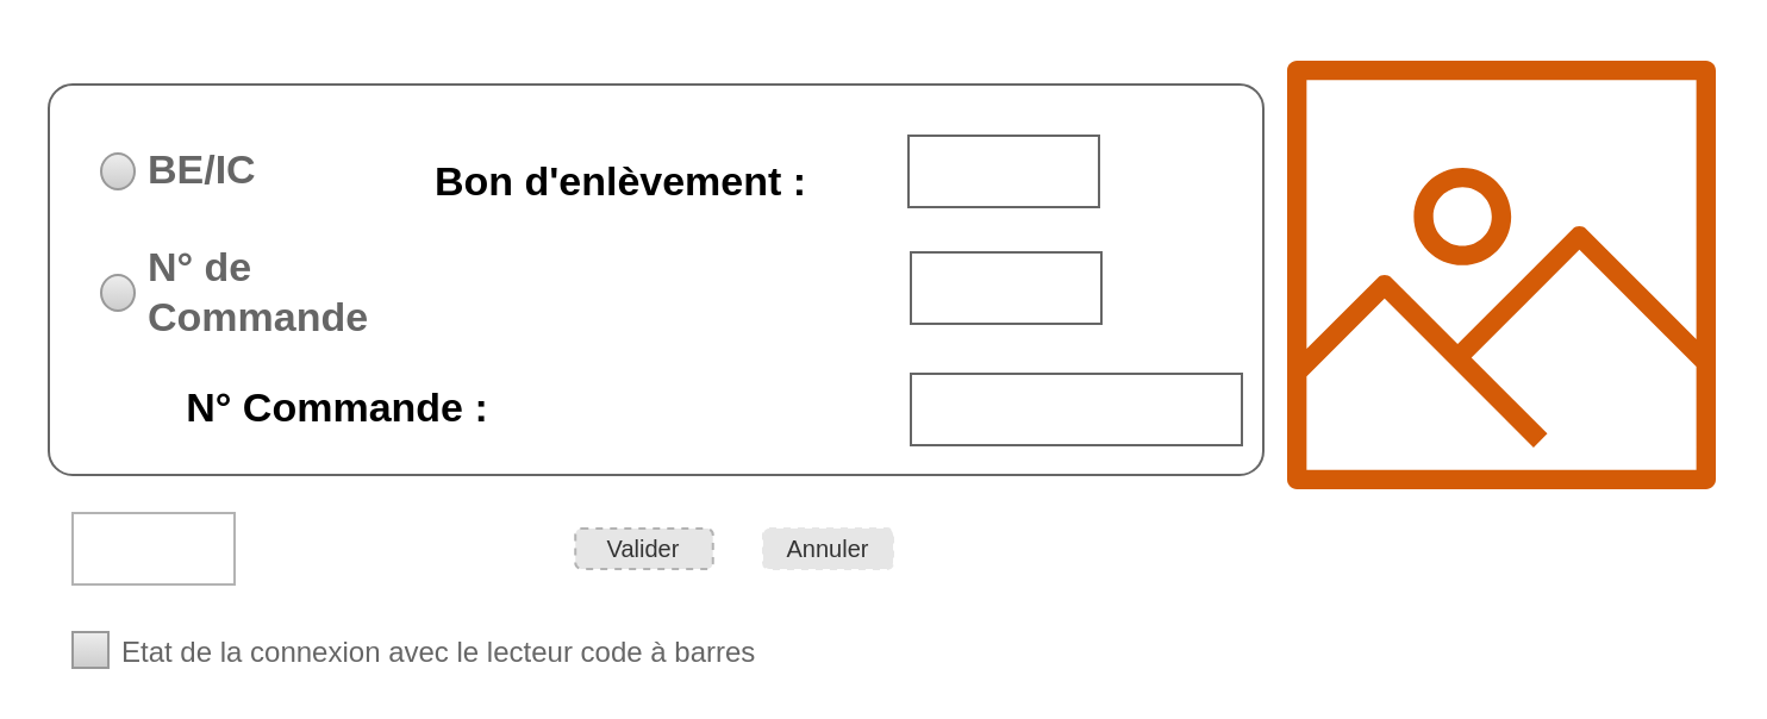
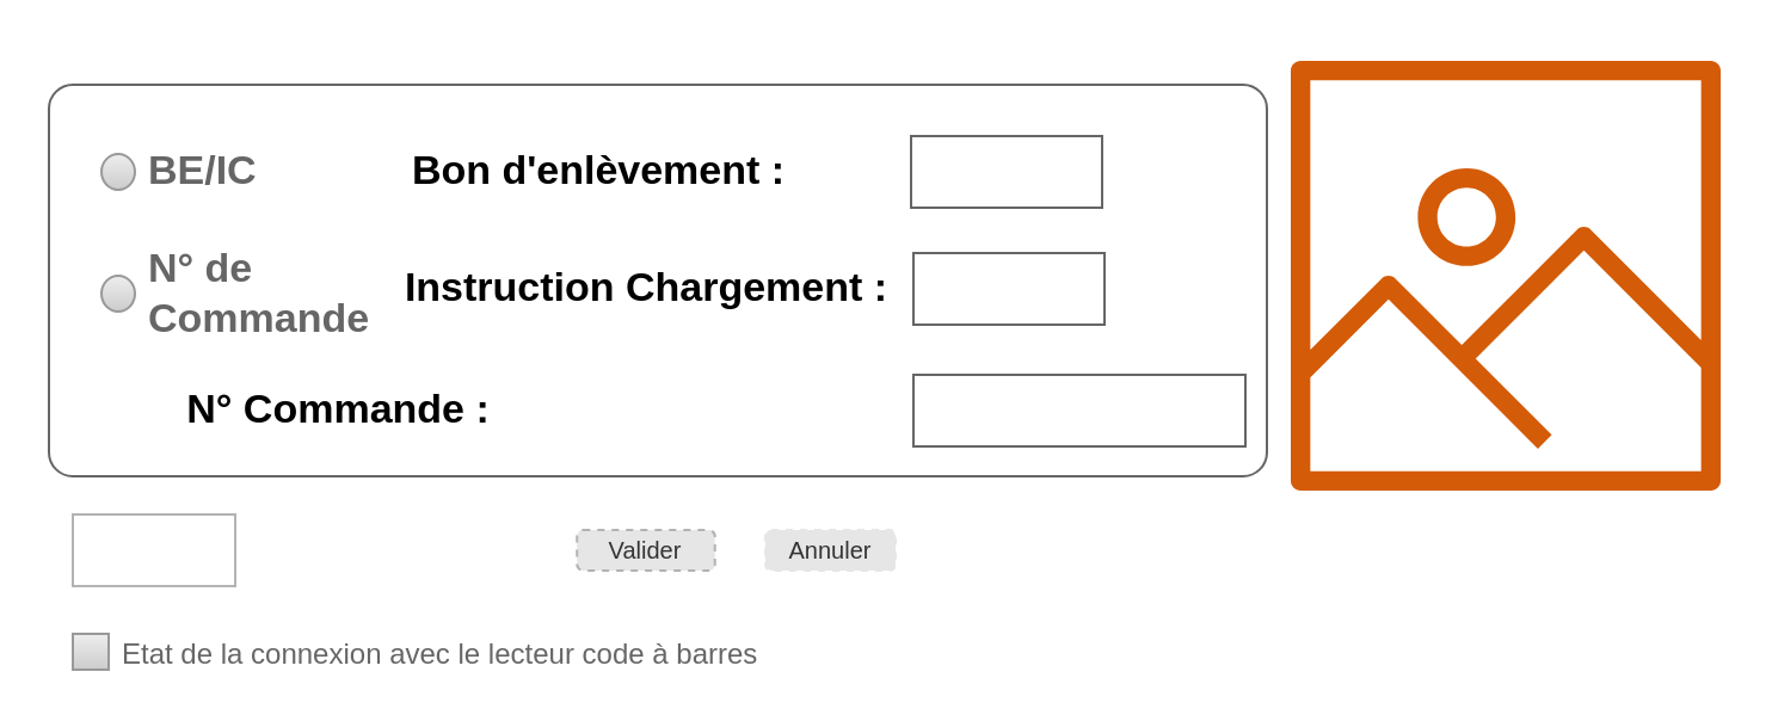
  <mxCell id="0" />
  <mxCell id="1" parent="0" />
  <mxCell id="2" value="" style="shape=mxgraph.mockup.containers.marginRect;rectMarginTop=10;strokeColor=#666666;strokeWidth=1;dashed=0;rounded=1;arcSize=5;recursiveResize=0;fontSize=17;fillColor=none;" vertex="1" parent="1"><mxGeometry x="20" y="25" width="510" height="174" as="geometry" /></mxCell>
  <mxCell id="3" value="" style="shape=rect;strokeColor=none;fillColor=none;strokeWidth=1;dashed=0;rounded=1;arcSize=20;fontColor=none;fontSize=17;spacing=2;spacingTop=-2;align=left;autosize=1;spacingLeft=4;resizeWidth=0;resizeHeight=0;perimeter=none;noLabel=1;" vertex="1" parent="2"><mxGeometry x="5" y="-5" width="50" height="40" as="geometry" /></mxCell>
  <mxCell id="4" value="&lt;b&gt;BE/IC&lt;/b&gt;" style="shape=ellipse;fillColor=#eeeeee;strokeColor=#999999;gradientColor=#cccccc;html=1;align=left;spacingLeft=4;fontSize=17;fontColor=#666666;labelPosition=right;shadow=0;" vertex="1" parent="1"><mxGeometry x="42" y="64" width="14" height="15" as="geometry" /></mxCell>
  <mxCell id="5" value="&lt;b&gt;N° de&lt;br&gt;Commande&lt;/b&gt;" style="shape=ellipse;fillColor=#eeeeee;strokeColor=#999999;gradientColor=#cccccc;html=1;align=left;spacingLeft=4;fontSize=17;fontColor=#666666;labelPosition=right;shadow=0;" vertex="1" parent="1"><mxGeometry x="42" y="115" width="14" height="15" as="geometry" /></mxCell>
  <mxCell id="6" value="" style="strokeWidth=1;shadow=0;dashed=0;align=center;html=1;shape=mxgraph.mockup.text.textBox;fontColor=#666666;align=left;fontSize=17;spacingLeft=4;spacingTop=-3;strokeColor=#666666;mainText=" vertex="1" parent="1"><mxGeometry x="381" y="56.5" width="80" height="30" as="geometry" /></mxCell>
- <mxCell id="7" value="&lt;font style=&quot;font-size: 17px&quot;&gt;&lt;b&gt;Bon d'enlèvement :&lt;/b&gt;&lt;/font&gt;" style="text;html=1;align=center;verticalAlign=middle;resizable=0;points=[];autosize=1;strokeColor=none;fillColor=none;" vertex="1" parent="1"><mxGeometry x="175" y="66.5" width="170" height="20" as="geometry" /></mxCell>
+ <mxCell id="7" value="&lt;font style=&quot;font-size: 17px&quot;&gt;&lt;b&gt;Bon d'enlèvement :&lt;/b&gt;&lt;/font&gt;" style="text;html=1;align=center;verticalAlign=middle;resizable=0;points=[];autosize=1;strokeColor=none;fillColor=none;" vertex="1" parent="1"><mxGeometry x="165" y="61.5" width="170" height="20" as="geometry" /></mxCell>
  <mxCell id="8" value="" style="strokeWidth=1;shadow=0;dashed=0;align=center;html=1;shape=mxgraph.mockup.text.textBox;fontColor=#666666;align=left;fontSize=17;spacingLeft=4;spacingTop=-3;strokeColor=#666666;mainText=" vertex="1" parent="1"><mxGeometry x="382" y="105.5" width="80" height="30" as="geometry" /></mxCell>
+ <mxCell id="9" value="&lt;font style=&quot;font-size: 17px&quot;&gt;&lt;b&gt;Instruction Chargement :&lt;/b&gt;&lt;/font&gt;" style="text;html=1;align=center;verticalAlign=middle;resizable=0;points=[];autosize=1;strokeColor=none;fillColor=none;" vertex="1" parent="1"><mxGeometry x="160" y="110.5" width="220" height="20" as="geometry" /></mxCell>
  <mxCell id="10" value="" style="strokeWidth=1;shadow=0;dashed=0;align=center;html=1;shape=mxgraph.mockup.text.textBox;fontColor=#666666;align=left;fontSize=17;spacingLeft=4;spacingTop=-3;strokeColor=#666666;mainText=" vertex="1" parent="1"><mxGeometry x="382" y="156.5" width="139" height="30" as="geometry" /></mxCell>
  <mxCell id="11" value="&lt;font style=&quot;font-size: 17px&quot;&gt;&lt;b&gt;N° Commande :&lt;/b&gt;&lt;/font&gt;" style="text;html=1;align=center;verticalAlign=middle;resizable=0;points=[];autosize=1;strokeColor=none;fillColor=none;" vertex="1" parent="1"><mxGeometry x="71" y="161.5" width="140" height="20" as="geometry" /></mxCell>
  <mxCell id="12" value="" style="strokeWidth=1;shadow=0;dashed=0;align=center;html=1;shape=mxgraph.mockup.text.textBox;fontColor=#666666;align=left;fontSize=17;spacingLeft=4;spacingTop=-3;strokeColor=#B3B3B3;mainText=;fillColor=none;" vertex="1" parent="1"><mxGeometry x="30" y="215" width="68" height="30" as="geometry" /></mxCell>
  <mxCell id="13" value="Valider" style="rounded=1;html=1;shadow=0;dashed=1;whiteSpace=wrap;fontSize=10;fillColor=#E6E6E6;align=center;strokeColor=#B3B3B3;fontColor=#333333;" vertex="1" parent="1"><mxGeometry x="241.12" y="221.56" width="57.75" height="16.88" as="geometry" /></mxCell>
  <mxCell id="14" value="Annuler" style="rounded=1;html=1;shadow=0;dashed=1;whiteSpace=wrap;fontSize=10;fillColor=#E6E6E6;align=center;strokeColor=#E6E6E6;fontColor=#333333;" vertex="1" parent="1"><mxGeometry x="320" y="221.56" width="54.5" height="16.88" as="geometry" /></mxCell>
  <mxCell id="15" value="" style="sketch=0;outlineConnect=0;fontColor=#232F3E;gradientColor=none;fillColor=#D45B07;strokeColor=none;dashed=0;verticalLabelPosition=bottom;verticalAlign=top;align=center;html=1;fontSize=12;fontStyle=0;aspect=fixed;pointerEvents=1;shape=mxgraph.aws4.container_registry_image;" vertex="1" parent="1"><mxGeometry x="540" y="25" width="180" height="180" as="geometry" /></mxCell>
  <mxCell id="16" value="&lt;font style=&quot;font-size: 12px&quot;&gt;Etat de la connexion avec le lecteur code à barres&lt;/font&gt;" style="strokeWidth=1;shadow=0;dashed=0;align=center;html=1;shape=mxgraph.mockup.forms.rrect;rSize=0;fillColor=#eeeeee;strokeColor=#999999;gradientColor=#cccccc;align=left;spacingLeft=4;fontSize=17;fontColor=#666666;labelPosition=right;" vertex="1" parent="1"><mxGeometry x="30" y="265" width="15" height="15" as="geometry" /></mxCell>
